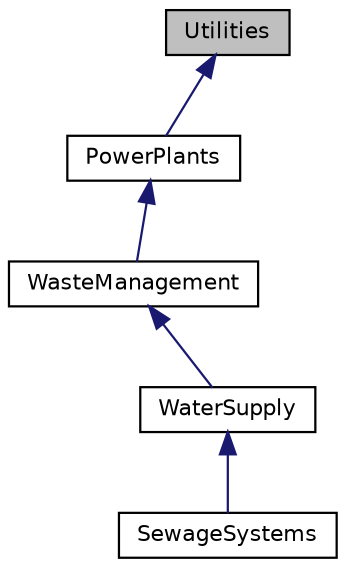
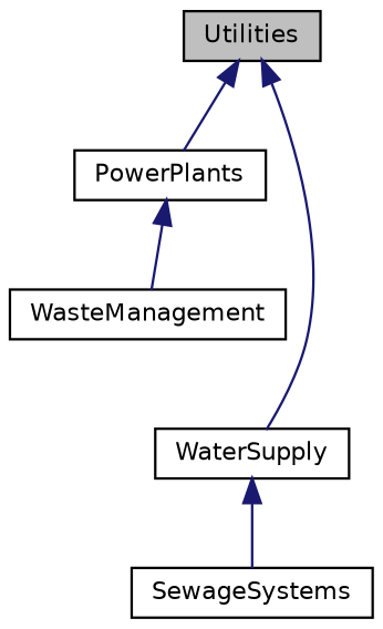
  digraph {
    node [color=black fillcolor=white fontname=Helvetica fontsize=10 shape=record style=filled]
    edge [color=midnightblue dir=back fontname=Helvetica fontsize=10 labelfontname=Helvetica labelfontsize=10 style=solid]
    n1 [fillcolor=grey75 fontcolor=black height=0.2 label=Utilities width=0.4]
    n2 [height=0.2 label=PowerPlants width=0.4]
    n3 [height=0.2 label=WaterSupply width=0.4]
    n4 [height=0.2 label=WasteManagement width=0.4]
    n5 [height=0.2 label=SewageSystems width=0.4]
    n1 -> n2
-   n4 -> n3
+   n1 -> n3
    n2 -> n4
    n3 -> n5
  }
